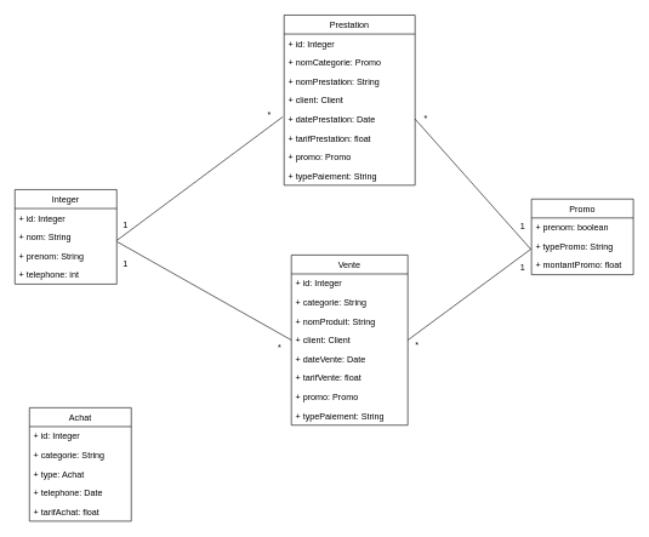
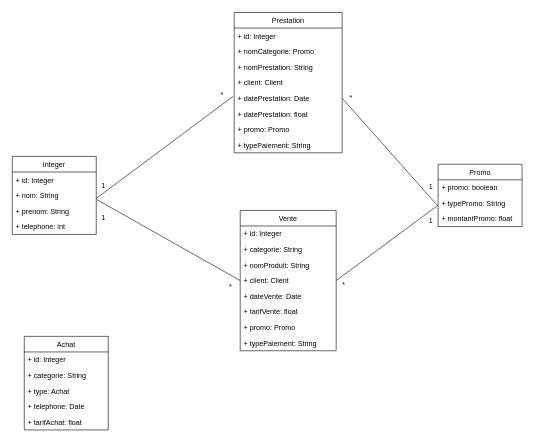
  <mxCell id="0" />
  <mxCell id="1" parent="0" />
  <mxCell id="2" value="Integer" style="swimlane;fontStyle=0;childLayout=stackLayout;horizontal=1;startSize=26;fillColor=none;horizontalStack=0;resizeParent=1;resizeParentMax=0;resizeLast=0;collapsible=1;marginBottom=0;" vertex="1" parent="1"><mxGeometry x="20" y="260" width="140" height="130" as="geometry" /></mxCell>
  <mxCell id="3" value="+ id: Integer" style="text;strokeColor=none;fillColor=none;align=left;verticalAlign=top;spacingLeft=4;spacingRight=4;overflow=hidden;rotatable=0;points=[[0,0.5],[1,0.5]];portConstraint=eastwest;" vertex="1" parent="2"><mxGeometry y="26" width="140" height="26" as="geometry" /></mxCell>
  <mxCell id="4" value="+ nom: String" style="text;strokeColor=none;fillColor=none;align=left;verticalAlign=top;spacingLeft=4;spacingRight=4;overflow=hidden;rotatable=0;points=[[0,0.5],[1,0.5]];portConstraint=eastwest;" vertex="1" parent="2"><mxGeometry y="52" width="140" height="26" as="geometry" /></mxCell>
  <mxCell id="5" value="+ prenom: String" style="text;strokeColor=none;fillColor=none;align=left;verticalAlign=top;spacingLeft=4;spacingRight=4;overflow=hidden;rotatable=0;points=[[0,0.5],[1,0.5]];portConstraint=eastwest;" vertex="1" parent="2"><mxGeometry y="78" width="140" height="26" as="geometry" /></mxCell>
  <mxCell id="6" value="+ telephone: int" style="text;strokeColor=none;fillColor=none;align=left;verticalAlign=top;spacingLeft=4;spacingRight=4;overflow=hidden;rotatable=0;points=[[0,0.5],[1,0.5]];portConstraint=eastwest;" vertex="1" parent="2"><mxGeometry y="104" width="140" height="26" as="geometry" /></mxCell>
  <mxCell id="7" value="Prestation" style="swimlane;fontStyle=0;childLayout=stackLayout;horizontal=1;startSize=26;fillColor=none;horizontalStack=0;resizeParent=1;resizeParentMax=0;resizeLast=0;collapsible=1;marginBottom=0;" vertex="1" parent="1"><mxGeometry x="390" y="20" width="180" height="234" as="geometry" /></mxCell>
  <mxCell id="8" value="+ id: Integer" style="text;strokeColor=none;fillColor=none;align=left;verticalAlign=top;spacingLeft=4;spacingRight=4;overflow=hidden;rotatable=0;points=[[0,0.5],[1,0.5]];portConstraint=eastwest;" vertex="1" parent="7"><mxGeometry y="26" width="180" height="26" as="geometry" /></mxCell>
  <mxCell id="9" value="+ nomCategorie: Promo" style="text;strokeColor=none;fillColor=none;align=left;verticalAlign=top;spacingLeft=4;spacingRight=4;overflow=hidden;rotatable=0;points=[[0,0.5],[1,0.5]];portConstraint=eastwest;" vertex="1" parent="7"><mxGeometry y="52" width="180" height="26" as="geometry" /></mxCell>
  <mxCell id="10" value="+ nomPrestation: String" style="text;strokeColor=none;fillColor=none;align=left;verticalAlign=top;spacingLeft=4;spacingRight=4;overflow=hidden;rotatable=0;points=[[0,0.5],[1,0.5]];portConstraint=eastwest;" vertex="1" parent="7"><mxGeometry y="78" width="180" height="26" as="geometry" /></mxCell>
  <mxCell id="11" value="+ client: Client" style="text;strokeColor=none;fillColor=none;align=left;verticalAlign=top;spacingLeft=4;spacingRight=4;overflow=hidden;rotatable=0;points=[[0,0.5],[1,0.5]];portConstraint=eastwest;" vertex="1" parent="7"><mxGeometry y="104" width="180" height="26" as="geometry" /></mxCell>
  <mxCell id="12" value="+ datePrestation: Date" style="text;strokeColor=none;fillColor=none;align=left;verticalAlign=top;spacingLeft=4;spacingRight=4;overflow=hidden;rotatable=0;points=[[0,0.5],[1,0.5]];portConstraint=eastwest;" vertex="1" parent="7"><mxGeometry y="130" width="180" height="26" as="geometry" /></mxCell>
- <mxCell id="13" value="+ tarifPrestation: float" style="text;strokeColor=none;fillColor=none;align=left;verticalAlign=top;spacingLeft=4;spacingRight=4;overflow=hidden;rotatable=0;points=[[0,0.5],[1,0.5]];portConstraint=eastwest;" vertex="1" parent="7"><mxGeometry y="156" width="180" height="26" as="geometry" /></mxCell>
+ <mxCell id="13" value="+ datePrestation: float" style="text;strokeColor=none;fillColor=none;align=left;verticalAlign=top;spacingLeft=4;spacingRight=4;overflow=hidden;rotatable=0;points=[[0,0.5],[1,0.5]];portConstraint=eastwest;" vertex="1" parent="7"><mxGeometry y="156" width="180" height="26" as="geometry" /></mxCell>
  <mxCell id="14" value="+ promo: Promo" style="text;strokeColor=none;fillColor=none;align=left;verticalAlign=top;spacingLeft=4;spacingRight=4;overflow=hidden;rotatable=0;points=[[0,0.5],[1,0.5]];portConstraint=eastwest;" vertex="1" parent="7"><mxGeometry y="182" width="180" height="26" as="geometry" /></mxCell>
  <mxCell id="15" value="+ typePaiement: String" style="text;strokeColor=none;fillColor=none;align=left;verticalAlign=top;spacingLeft=4;spacingRight=4;overflow=hidden;rotatable=0;points=[[0,0.5],[1,0.5]];portConstraint=eastwest;" vertex="1" parent="7"><mxGeometry y="208" width="180" height="26" as="geometry" /></mxCell>
  <mxCell id="16" value="Achat" style="swimlane;fontStyle=0;childLayout=stackLayout;horizontal=1;startSize=26;fillColor=none;horizontalStack=0;resizeParent=1;resizeParentMax=0;resizeLast=0;collapsible=1;marginBottom=0;" vertex="1" parent="1"><mxGeometry x="40" y="560" width="140" height="156" as="geometry" /></mxCell>
  <mxCell id="17" value="+ id: Integer" style="text;strokeColor=none;fillColor=none;align=left;verticalAlign=top;spacingLeft=4;spacingRight=4;overflow=hidden;rotatable=0;points=[[0,0.5],[1,0.5]];portConstraint=eastwest;" vertex="1" parent="16"><mxGeometry y="26" width="140" height="26" as="geometry" /></mxCell>
  <mxCell id="18" value="+ categorie: String" style="text;strokeColor=none;fillColor=none;align=left;verticalAlign=top;spacingLeft=4;spacingRight=4;overflow=hidden;rotatable=0;points=[[0,0.5],[1,0.5]];portConstraint=eastwest;" vertex="1" parent="16"><mxGeometry y="52" width="140" height="26" as="geometry" /></mxCell>
  <mxCell id="19" value="+ type: Achat" style="text;strokeColor=none;fillColor=none;align=left;verticalAlign=top;spacingLeft=4;spacingRight=4;overflow=hidden;rotatable=0;points=[[0,0.5],[1,0.5]];portConstraint=eastwest;" vertex="1" parent="16"><mxGeometry y="78" width="140" height="26" as="geometry" /></mxCell>
  <mxCell id="20" value="+ telephone: Date" style="text;strokeColor=none;fillColor=none;align=left;verticalAlign=top;spacingLeft=4;spacingRight=4;overflow=hidden;rotatable=0;points=[[0,0.5],[1,0.5]];portConstraint=eastwest;" vertex="1" parent="16"><mxGeometry y="104" width="140" height="26" as="geometry" /></mxCell>
  <mxCell id="21" value="+ tarifAchat: float" style="text;strokeColor=none;fillColor=none;align=left;verticalAlign=top;spacingLeft=4;spacingRight=4;overflow=hidden;rotatable=0;points=[[0,0.5],[1,0.5]];portConstraint=eastwest;" vertex="1" parent="16"><mxGeometry y="130" width="140" height="26" as="geometry" /></mxCell>
  <mxCell id="22" value="Vente" style="swimlane;fontStyle=0;childLayout=stackLayout;horizontal=1;startSize=26;fillColor=none;horizontalStack=0;resizeParent=1;resizeParentMax=0;resizeLast=0;collapsible=1;marginBottom=0;" vertex="1" parent="1"><mxGeometry x="400" y="350" width="160" height="234" as="geometry" /></mxCell>
  <mxCell id="23" value="+ id: Integer" style="text;strokeColor=none;fillColor=none;align=left;verticalAlign=top;spacingLeft=4;spacingRight=4;overflow=hidden;rotatable=0;points=[[0,0.5],[1,0.5]];portConstraint=eastwest;" vertex="1" parent="22"><mxGeometry y="26" width="160" height="26" as="geometry" /></mxCell>
  <mxCell id="24" value="+ categorie: String" style="text;strokeColor=none;fillColor=none;align=left;verticalAlign=top;spacingLeft=4;spacingRight=4;overflow=hidden;rotatable=0;points=[[0,0.5],[1,0.5]];portConstraint=eastwest;" vertex="1" parent="22"><mxGeometry y="52" width="160" height="26" as="geometry" /></mxCell>
  <mxCell id="25" value="+ nomProduit: String" style="text;strokeColor=none;fillColor=none;align=left;verticalAlign=top;spacingLeft=4;spacingRight=4;overflow=hidden;rotatable=0;points=[[0,0.5],[1,0.5]];portConstraint=eastwest;" vertex="1" parent="22"><mxGeometry y="78" width="160" height="26" as="geometry" /></mxCell>
  <mxCell id="26" value="+ client: Client" style="text;strokeColor=none;fillColor=none;align=left;verticalAlign=top;spacingLeft=4;spacingRight=4;overflow=hidden;rotatable=0;points=[[0,0.5],[1,0.5]];portConstraint=eastwest;" vertex="1" parent="22"><mxGeometry y="104" width="160" height="26" as="geometry" /></mxCell>
  <mxCell id="27" value="+ dateVente: Date" style="text;strokeColor=none;fillColor=none;align=left;verticalAlign=top;spacingLeft=4;spacingRight=4;overflow=hidden;rotatable=0;points=[[0,0.5],[1,0.5]];portConstraint=eastwest;" vertex="1" parent="22"><mxGeometry y="130" width="160" height="26" as="geometry" /></mxCell>
  <mxCell id="28" value="+ tarifVente: float" style="text;strokeColor=none;fillColor=none;align=left;verticalAlign=top;spacingLeft=4;spacingRight=4;overflow=hidden;rotatable=0;points=[[0,0.5],[1,0.5]];portConstraint=eastwest;" vertex="1" parent="22"><mxGeometry y="156" width="160" height="26" as="geometry" /></mxCell>
  <mxCell id="29" value="+ promo: Promo" style="text;strokeColor=none;fillColor=none;align=left;verticalAlign=top;spacingLeft=4;spacingRight=4;overflow=hidden;rotatable=0;points=[[0,0.5],[1,0.5]];portConstraint=eastwest;" vertex="1" parent="22"><mxGeometry y="182" width="160" height="26" as="geometry" /></mxCell>
  <mxCell id="30" value="+ typePaiement: String" style="text;strokeColor=none;fillColor=none;align=left;verticalAlign=top;spacingLeft=4;spacingRight=4;overflow=hidden;rotatable=0;points=[[0,0.5],[1,0.5]];portConstraint=eastwest;" vertex="1" parent="22"><mxGeometry y="208" width="160" height="26" as="geometry" /></mxCell>
  <mxCell id="31" value="Promo" style="swimlane;fontStyle=0;childLayout=stackLayout;horizontal=1;startSize=26;fillColor=none;horizontalStack=0;resizeParent=1;resizeParentMax=0;resizeLast=0;collapsible=1;marginBottom=0;" vertex="1" parent="1"><mxGeometry x="730" y="273" width="140" height="104" as="geometry" /></mxCell>
- <mxCell id="32" value="+ prenom: boolean" style="text;strokeColor=none;fillColor=none;align=left;verticalAlign=top;spacingLeft=4;spacingRight=4;overflow=hidden;rotatable=0;points=[[0,0.5],[1,0.5]];portConstraint=eastwest;" vertex="1" parent="31"><mxGeometry y="26" width="140" height="26" as="geometry" /></mxCell>
+ <mxCell id="32" value="+ promo: boolean" style="text;strokeColor=none;fillColor=none;align=left;verticalAlign=top;spacingLeft=4;spacingRight=4;overflow=hidden;rotatable=0;points=[[0,0.5],[1,0.5]];portConstraint=eastwest;" vertex="1" parent="31"><mxGeometry y="26" width="140" height="26" as="geometry" /></mxCell>
  <mxCell id="33" value="+ typePromo: String" style="text;strokeColor=none;fillColor=none;align=left;verticalAlign=top;spacingLeft=4;spacingRight=4;overflow=hidden;rotatable=0;points=[[0,0.5],[1,0.5]];portConstraint=eastwest;" vertex="1" parent="31"><mxGeometry y="52" width="140" height="26" as="geometry" /></mxCell>
  <mxCell id="34" value="+ montantPromo: float" style="text;strokeColor=none;fillColor=none;align=left;verticalAlign=top;spacingLeft=4;spacingRight=4;overflow=hidden;rotatable=0;points=[[0,0.5],[1,0.5]];portConstraint=eastwest;" vertex="1" parent="31"><mxGeometry y="78" width="140" height="26" as="geometry" /></mxCell>
  <mxCell id="35" value="*" style="text;html=1;strokeColor=none;fillColor=none;align=center;verticalAlign=middle;whiteSpace=wrap;rounded=0;" vertex="1" parent="1"><mxGeometry x="340" y="143" width="60" height="30" as="geometry" /></mxCell>
  <mxCell id="36" value="1" style="text;html=1;strokeColor=none;fillColor=none;align=center;verticalAlign=middle;whiteSpace=wrap;rounded=0;" vertex="1" parent="1"><mxGeometry x="142" y="294" width="60" height="30" as="geometry" /></mxCell>
  <mxCell id="37" value="*" style="text;html=1;strokeColor=none;fillColor=none;align=center;verticalAlign=middle;whiteSpace=wrap;rounded=0;" vertex="1" parent="1"><mxGeometry x="354" y="462" width="60" height="30" as="geometry" /></mxCell>
  <mxCell id="38" value="" style="endArrow=none;html=1;rounded=0;exitX=0.25;exitY=1;exitDx=0;exitDy=0;entryX=0.75;entryY=1;entryDx=0;entryDy=0;" edge="1" parent="1"><mxGeometry width="50" height="50" relative="1" as="geometry"><mxPoint x="160" y="330" as="sourcePoint" /><mxPoint x="388" y="160" as="targetPoint" /></mxGeometry></mxCell>
  <mxCell id="39" value="" style="endArrow=none;html=1;rounded=0;exitX=1.007;exitY=0.769;exitDx=0;exitDy=0;exitPerimeter=0;entryX=0;entryY=0.5;entryDx=0;entryDy=0;" edge="1" parent="1" source="4" target="26"><mxGeometry width="50" height="50" relative="1" as="geometry"><mxPoint x="230" y="400" as="sourcePoint" /><mxPoint x="280" y="350" as="targetPoint" /></mxGeometry></mxCell>
  <mxCell id="40" value="" style="endArrow=none;html=1;rounded=0;entryX=0.75;entryY=1;entryDx=0;entryDy=0;exitX=1;exitY=0.5;exitDx=0;exitDy=0;" edge="1" parent="1" source="26"><mxGeometry width="50" height="50" relative="1" as="geometry"><mxPoint x="620" y="330" as="sourcePoint" /><mxPoint x="729" y="342" as="targetPoint" /></mxGeometry></mxCell>
  <mxCell id="41" value="" style="endArrow=none;html=1;rounded=0;entryX=0.75;entryY=1;entryDx=0;entryDy=0;exitX=1;exitY=0.5;exitDx=0;exitDy=0;" edge="1" parent="1" source="12"><mxGeometry width="50" height="50" relative="1" as="geometry"><mxPoint x="610" y="340" as="sourcePoint" /><mxPoint x="729" y="342" as="targetPoint" /></mxGeometry></mxCell>
  <mxCell id="42" value="1" style="text;html=1;strokeColor=none;fillColor=none;align=center;verticalAlign=middle;whiteSpace=wrap;rounded=0;" vertex="1" parent="1"><mxGeometry x="688" y="295" width="60" height="30" as="geometry" /></mxCell>
  <mxCell id="43" value="1" style="text;html=1;strokeColor=none;fillColor=none;align=center;verticalAlign=middle;whiteSpace=wrap;rounded=0;" vertex="1" parent="1"><mxGeometry x="688" y="352" width="60" height="30" as="geometry" /></mxCell>
  <mxCell id="44" value="1" style="text;html=1;strokeColor=none;fillColor=none;align=center;verticalAlign=middle;whiteSpace=wrap;rounded=0;" vertex="1" parent="1"><mxGeometry x="142" y="347" width="60" height="30" as="geometry" /></mxCell>
  <mxCell id="45" value="*" style="text;html=1;strokeColor=none;fillColor=none;align=center;verticalAlign=middle;whiteSpace=wrap;rounded=0;" vertex="1" parent="1"><mxGeometry x="543" y="460" width="60" height="30" as="geometry" /></mxCell>
  <mxCell id="46" value="*" style="text;html=1;strokeColor=none;fillColor=none;align=center;verticalAlign=middle;whiteSpace=wrap;rounded=0;" vertex="1" parent="1"><mxGeometry x="555" y="148" width="60" height="30" as="geometry" /></mxCell>
